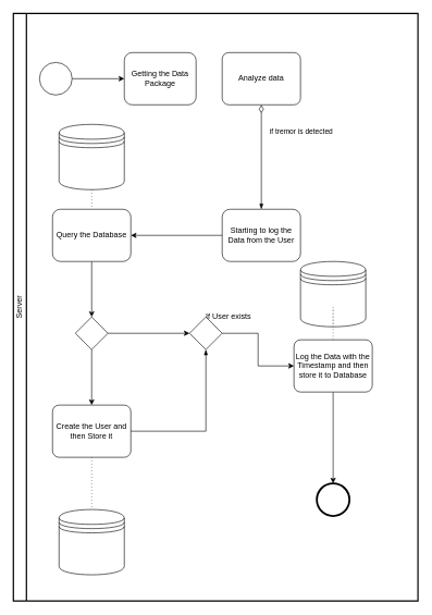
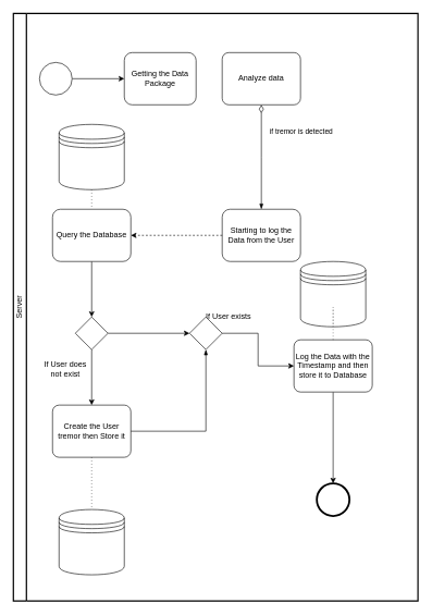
  <mxCell id="0" />
  <mxCell id="1" parent="0" />
  <mxCell id="2" value="Server" style="swimlane;html=1;startSize=20;fontStyle=0;collapsible=0;horizontal=0;swimlaneLine=1;swimlaneFillColor=#ffffff;strokeWidth=2;whiteSpace=wrap;" vertex="1" parent="1"><mxGeometry x="20" y="20" width="620" height="900" as="geometry" /></mxCell>
  <mxCell id="3" style="edgeStyle=orthogonalEdgeStyle;rounded=0;orthogonalLoop=1;jettySize=auto;html=1;exitX=1;exitY=0.5;exitDx=0;exitDy=0;" edge="1" parent="2" source="4" target="5"><mxGeometry relative="1" as="geometry" /></mxCell>
  <mxCell id="4" value="" style="shape=mxgraph.bpmn.shape;html=1;verticalLabelPosition=bottom;labelBackgroundColor=#ffffff;verticalAlign=top;perimeter=ellipsePerimeter;outline=standard;symbol=general;" parent="2" vertex="1"><mxGeometry x="40" y="75" width="50" height="50" as="geometry" /></mxCell>
  <mxCell id="5" value="Getting the Data Package" style="shape=ext;rounded=1;html=1;whiteSpace=wrap;" parent="2" vertex="1"><mxGeometry x="170" y="60" width="110" height="80" as="geometry" /></mxCell>
  <mxCell id="6" value="Analyze data" style="points=[[0.25,0,0],[0.5,0,0],[0.75,0,0],[1,0.25,0],[1,0.5,0],[1,0.75,0],[0.75,1,0],[0.5,1,0],[0.25,1,0],[0,0.75,0],[0,0.5,0],[0,0.25,0]];shape=mxgraph.bpmn.task;whiteSpace=wrap;rectStyle=rounded;size=10;html=1;container=1;expand=0;collapsible=0;taskMarker=abstract;" vertex="1" parent="2"><mxGeometry x="320" y="60" width="120" height="80" as="geometry" /></mxCell>
  <mxCell id="7" value="Starting to log the Data from the User" style="shape=ext;rounded=1;html=1;whiteSpace=wrap;" parent="2" vertex="1"><mxGeometry x="320" y="300" width="120" height="80" as="geometry" /></mxCell>
  <mxCell id="8" value="" style="edgeStyle=elbowEdgeStyle;fontSize=12;html=1;endArrow=blockThin;endFill=1;startArrow=diamondThin;startFill=0;endSize=6;startSize=10;rounded=0;exitX=0.5;exitY=1;exitDx=0;exitDy=0;exitPerimeter=0;entryX=0.5;entryY=0;entryDx=0;entryDy=0;" edge="1" parent="2" source="6" target="7"><mxGeometry width="160" relative="1" as="geometry"><mxPoint x="370" y="370" as="sourcePoint" /><mxPoint x="830" y="570" as="targetPoint" /></mxGeometry></mxCell>
  <mxCell id="9" value="if tremor is detected" style="edgeLabel;html=1;align=center;verticalAlign=middle;resizable=0;points=[];" vertex="1" connectable="0" parent="8"><mxGeometry x="-0.503" y="-1" relative="1" as="geometry"><mxPoint x="61" as="offset" /></mxGeometry></mxCell>
  <mxCell id="10" style="edgeStyle=orthogonalEdgeStyle;rounded=0;orthogonalLoop=1;jettySize=auto;html=1;entryX=0.5;entryY=0;entryDx=0;entryDy=0;entryPerimeter=0;" edge="1" parent="2" source="11" target="18"><mxGeometry relative="1" as="geometry"><mxPoint x="240" y="450" as="targetPoint" /></mxGeometry></mxCell>
  <mxCell id="11" value="Query the Database" style="shape=ext;rounded=1;html=1;whiteSpace=wrap;" vertex="1" parent="2"><mxGeometry x="60" y="300" width="120" height="80" as="geometry" /></mxCell>
- <mxCell id="12" value="" style="edgeStyle=orthogonalEdgeStyle;rounded=0;orthogonalLoop=1;jettySize=auto;html=1;" edge="1" parent="2" source="7" target="11"><mxGeometry relative="1" as="geometry" /></mxCell>
+ <mxCell id="12" value="" style="edgeStyle=orthogonalEdgeStyle;rounded=0;orthogonalLoop=1;jettySize=auto;html=1;dashed=1;" edge="1" parent="2" source="7" target="11"><mxGeometry relative="1" as="geometry" /></mxCell>
  <mxCell id="13" value="" style="shape=mxgraph.bpmn.shape;html=1;verticalLabelPosition=bottom;labelBackgroundColor=#ffffff;verticalAlign=top;perimeter=ellipsePerimeter;outline=end;symbol=general;" parent="2" vertex="1"><mxGeometry x="465" y="720" width="50" height="50" as="geometry" /></mxCell>
  <mxCell id="14" value="" style="shape=datastore;html=1;labelPosition=center;verticalLabelPosition=bottom;align=center;verticalAlign=top;" vertex="1" parent="2"><mxGeometry x="70" y="170" width="100" height="100" as="geometry" /></mxCell>
  <mxCell id="15" value="" style="edgeStyle=elbowEdgeStyle;fontSize=12;html=1;endFill=0;startFill=0;endSize=6;startSize=6;dashed=1;dashPattern=1 4;endArrow=none;startArrow=none;rounded=0;exitX=0.5;exitY=1;exitDx=0;exitDy=0;" edge="1" parent="2" source="14" target="11"><mxGeometry width="160" relative="1" as="geometry"><mxPoint x="680" y="440" as="sourcePoint" /><mxPoint x="840" y="440" as="targetPoint" /></mxGeometry></mxCell>
  <mxCell id="16" style="edgeStyle=orthogonalEdgeStyle;rounded=0;orthogonalLoop=1;jettySize=auto;html=1;entryX=0;entryY=0.5;entryDx=0;entryDy=0;entryPerimeter=0;" edge="1" parent="2" source="18" target="25"><mxGeometry relative="1" as="geometry"><mxPoint x="410" y="485" as="targetPoint" /></mxGeometry></mxCell>
  <mxCell id="17" style="edgeStyle=orthogonalEdgeStyle;rounded=0;orthogonalLoop=1;jettySize=auto;html=1;entryX=0.5;entryY=0;entryDx=0;entryDy=0;entryPerimeter=0;" edge="1" parent="2" source="18" target="20"><mxGeometry relative="1" as="geometry"><mxPoint x="240" y="610" as="targetPoint" /></mxGeometry></mxCell>
  <mxCell id="18" value="" style="points=[[0.25,0.25,0],[0.5,0,0],[0.75,0.25,0],[1,0.5,0],[0.75,0.75,0],[0.5,1,0],[0.25,0.75,0],[0,0.5,0]];shape=mxgraph.bpmn.gateway2;html=1;verticalLabelPosition=bottom;labelBackgroundColor=#ffffff;verticalAlign=top;align=center;perimeter=rhombusPerimeter;outlineConnect=0;outline=none;symbol=none;" vertex="1" parent="2"><mxGeometry x="95" y="465" width="50" height="50" as="geometry" /></mxCell>
  <mxCell id="19" value="If User exists" style="text;html=1;strokeColor=none;fillColor=none;align=center;verticalAlign=middle;whiteSpace=wrap;rounded=0;" vertex="1" parent="2"><mxGeometry x="290" y="450" width="80" height="30" as="geometry" /></mxCell>
- <mxCell id="20" value="Create the User and then Store it" style="points=[[0.25,0,0],[0.5,0,0],[0.75,0,0],[1,0.25,0],[1,0.5,0],[1,0.75,0],[0.75,1,0],[0.5,1,0],[0.25,1,0],[0,0.75,0],[0,0.5,0],[0,0.25,0]];shape=mxgraph.bpmn.task;whiteSpace=wrap;rectStyle=rounded;size=10;html=1;container=1;expand=0;collapsible=0;taskMarker=abstract;" vertex="1" parent="2"><mxGeometry x="60" y="600" width="120" height="80" as="geometry" /></mxCell>
+ <mxCell id="20" value="Create the User tremor then Store it" style="points=[[0.25,0,0],[0.5,0,0],[0.75,0,0],[1,0.25,0],[1,0.5,0],[1,0.75,0],[0.75,1,0],[0.5,1,0],[0.25,1,0],[0,0.75,0],[0,0.5,0],[0,0.25,0]];shape=mxgraph.bpmn.task;whiteSpace=wrap;rectStyle=rounded;size=10;html=1;container=1;expand=0;collapsible=0;taskMarker=abstract;" vertex="1" parent="2"><mxGeometry x="60" y="600" width="120" height="80" as="geometry" /></mxCell>
+ <mxCell id="21" value="If User does not exist" style="text;html=1;strokeColor=none;fillColor=none;align=center;verticalAlign=middle;whiteSpace=wrap;rounded=0;" vertex="1" parent="2"><mxGeometry x="40" y="530" width="80" height="30" as="geometry" /></mxCell>
  <mxCell id="22" value="" style="shape=datastore;html=1;labelPosition=center;verticalLabelPosition=bottom;align=center;verticalAlign=top;" vertex="1" parent="2"><mxGeometry x="70" y="760" width="100" height="100" as="geometry" /></mxCell>
  <mxCell id="23" value="" style="edgeStyle=elbowEdgeStyle;fontSize=12;html=1;endFill=0;startFill=0;endSize=6;startSize=6;dashed=1;dashPattern=1 4;endArrow=none;startArrow=none;rounded=0;exitX=0.5;exitY=1;exitDx=0;exitDy=0;exitPerimeter=0;entryX=0.5;entryY=0;entryDx=0;entryDy=0;" edge="1" parent="2" source="20" target="22"><mxGeometry width="160" relative="1" as="geometry"><mxPoint x="670" y="450" as="sourcePoint" /><mxPoint x="830" y="450" as="targetPoint" /></mxGeometry></mxCell>
  <mxCell id="24" style="edgeStyle=orthogonalEdgeStyle;rounded=0;orthogonalLoop=1;jettySize=auto;html=1;" edge="1" parent="2" source="25" target="28"><mxGeometry relative="1" as="geometry" /></mxCell>
  <mxCell id="25" value="" style="points=[[0.25,0.25,0],[0.5,0,0],[0.75,0.25,0],[1,0.5,0],[0.75,0.75,0],[0.5,1,0],[0.25,0.75,0],[0,0.5,0]];shape=mxgraph.bpmn.gateway2;html=1;verticalLabelPosition=bottom;labelBackgroundColor=#ffffff;verticalAlign=top;align=center;perimeter=rhombusPerimeter;outlineConnect=0;outline=none;symbol=none;" vertex="1" parent="2"><mxGeometry x="270" y="465" width="50" height="50" as="geometry" /></mxCell>
  <mxCell id="26" value="" style="edgeStyle=elbowEdgeStyle;fontSize=12;html=1;endArrow=blockThin;endFill=1;rounded=0;exitX=1;exitY=0.5;exitDx=0;exitDy=0;exitPerimeter=0;entryX=0.5;entryY=1;entryDx=0;entryDy=0;entryPerimeter=0;" edge="1" parent="2" source="20" target="25"><mxGeometry width="160" relative="1" as="geometry"><mxPoint x="670" y="450" as="sourcePoint" /><mxPoint x="830" y="450" as="targetPoint" /><Array as="points"><mxPoint x="295" y="570" /></Array></mxGeometry></mxCell>
  <mxCell id="27" style="edgeStyle=orthogonalEdgeStyle;rounded=0;orthogonalLoop=1;jettySize=auto;html=1;" edge="1" parent="2" source="28" target="13"><mxGeometry relative="1" as="geometry" /></mxCell>
  <mxCell id="28" value="Log the Data with the Timestamp and then store it to Database" style="points=[[0.25,0,0],[0.5,0,0],[0.75,0,0],[1,0.25,0],[1,0.5,0],[1,0.75,0],[0.75,1,0],[0.5,1,0],[0.25,1,0],[0,0.75,0],[0,0.5,0],[0,0.25,0]];shape=mxgraph.bpmn.task;whiteSpace=wrap;rectStyle=rounded;size=10;html=1;container=1;expand=0;collapsible=0;taskMarker=abstract;" vertex="1" parent="2"><mxGeometry x="430" y="500" width="120" height="80" as="geometry" /></mxCell>
  <mxCell id="29" value="" style="shape=datastore;html=1;labelPosition=center;verticalLabelPosition=bottom;align=center;verticalAlign=top;" vertex="1" parent="2"><mxGeometry x="440" y="380" width="100" height="100" as="geometry" /></mxCell>
  <mxCell id="30" value="" style="edgeStyle=elbowEdgeStyle;fontSize=12;html=1;endFill=0;startFill=0;endSize=6;startSize=6;dashed=1;dashPattern=1 4;endArrow=none;startArrow=none;rounded=0;entryX=0.5;entryY=1;entryDx=0;entryDy=0;" edge="1" parent="2" target="29"><mxGeometry width="160" relative="1" as="geometry"><mxPoint x="490" y="500" as="sourcePoint" /><mxPoint x="830" y="440" as="targetPoint" /><Array as="points"><mxPoint x="490" y="450" /></Array></mxGeometry></mxCell>
